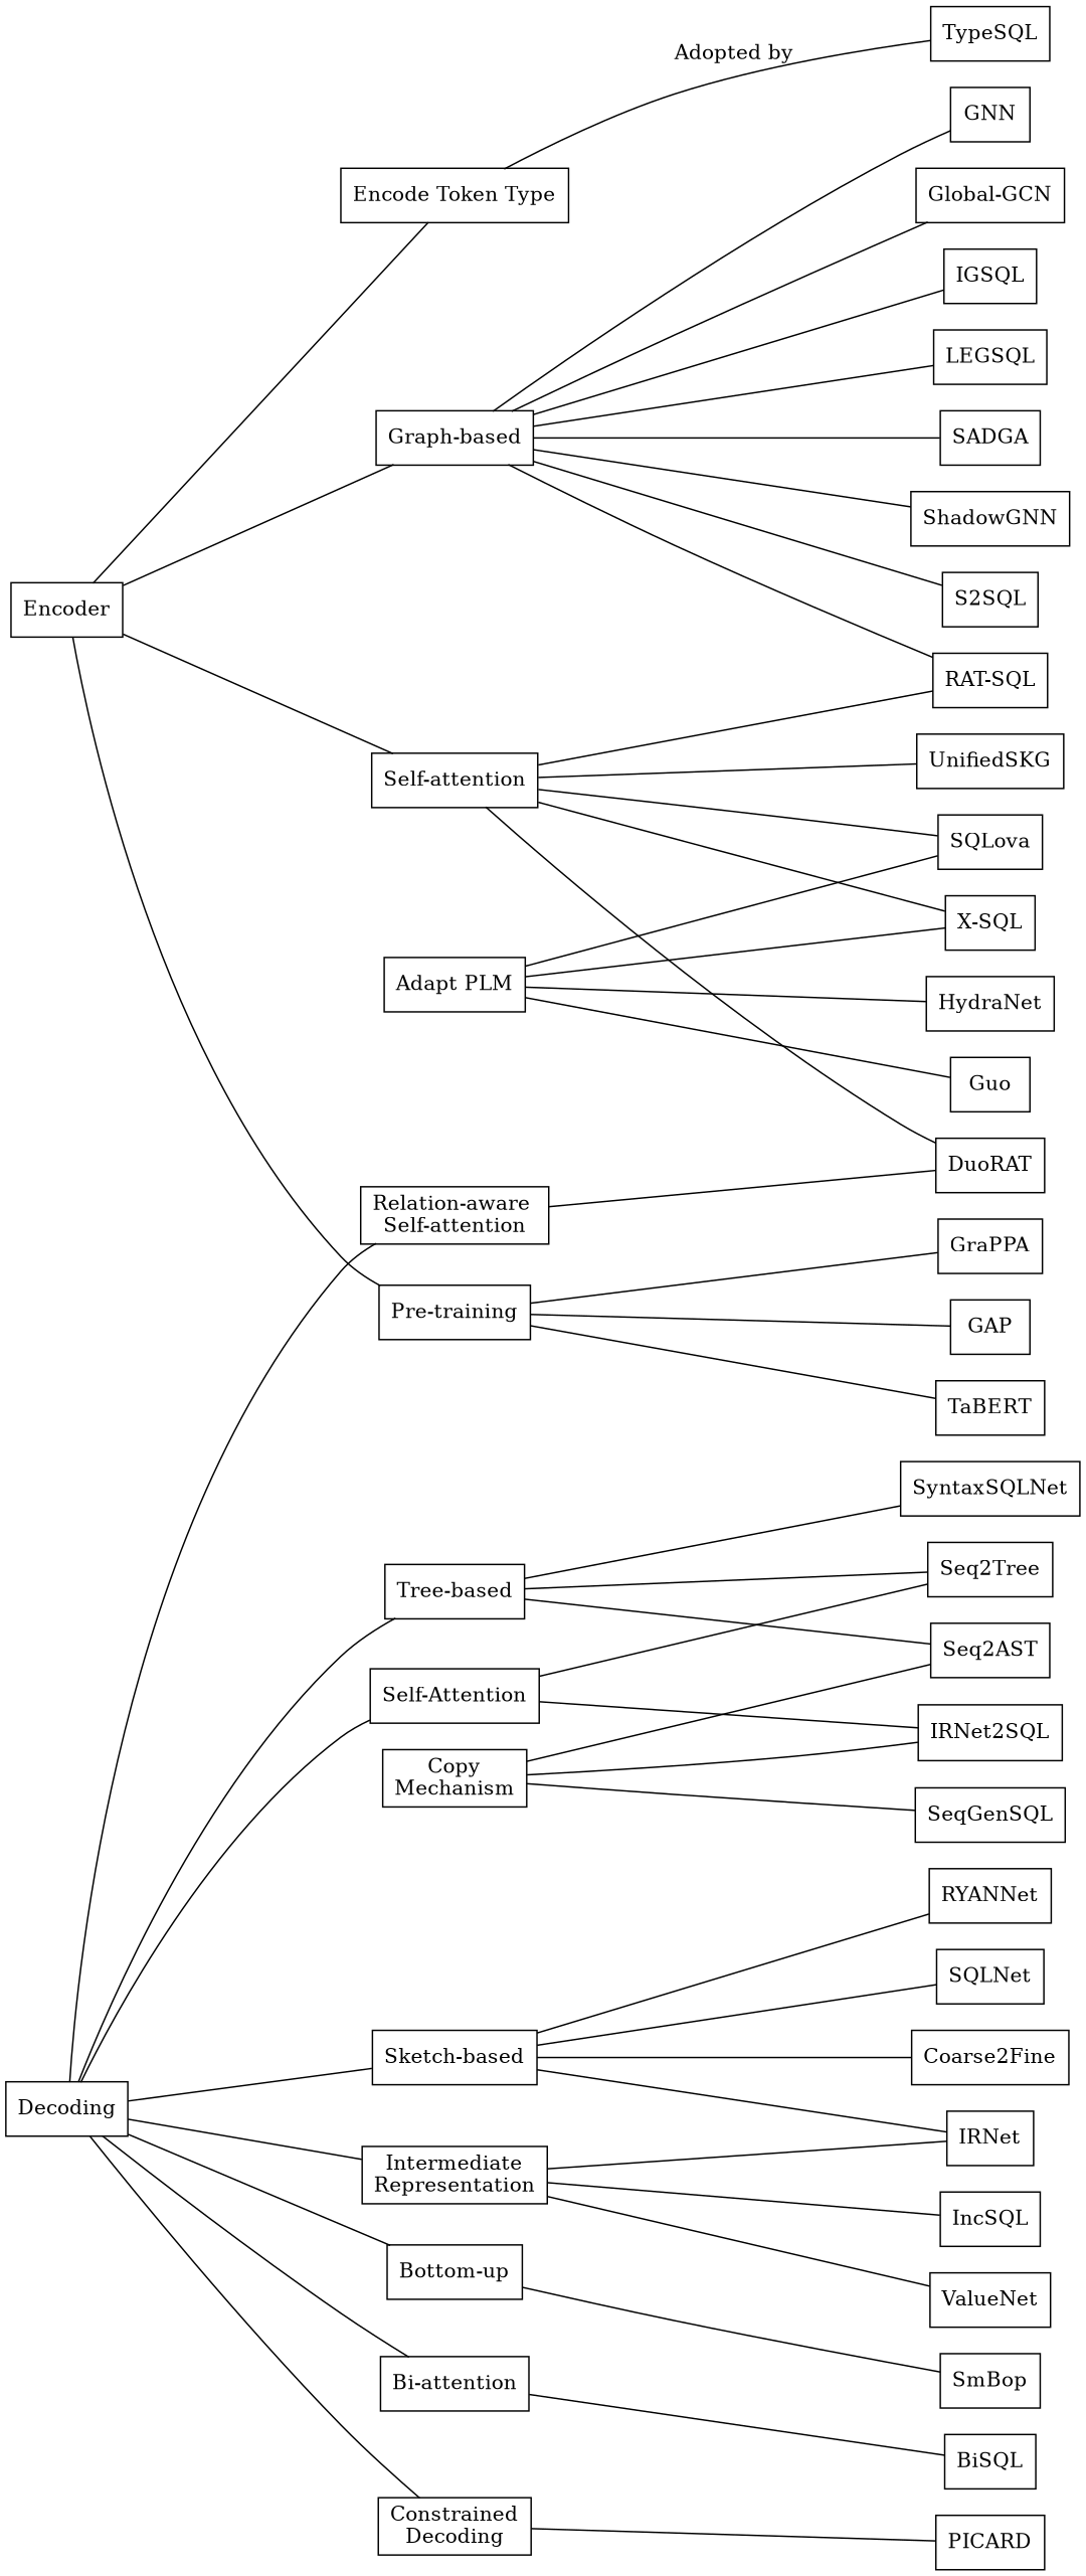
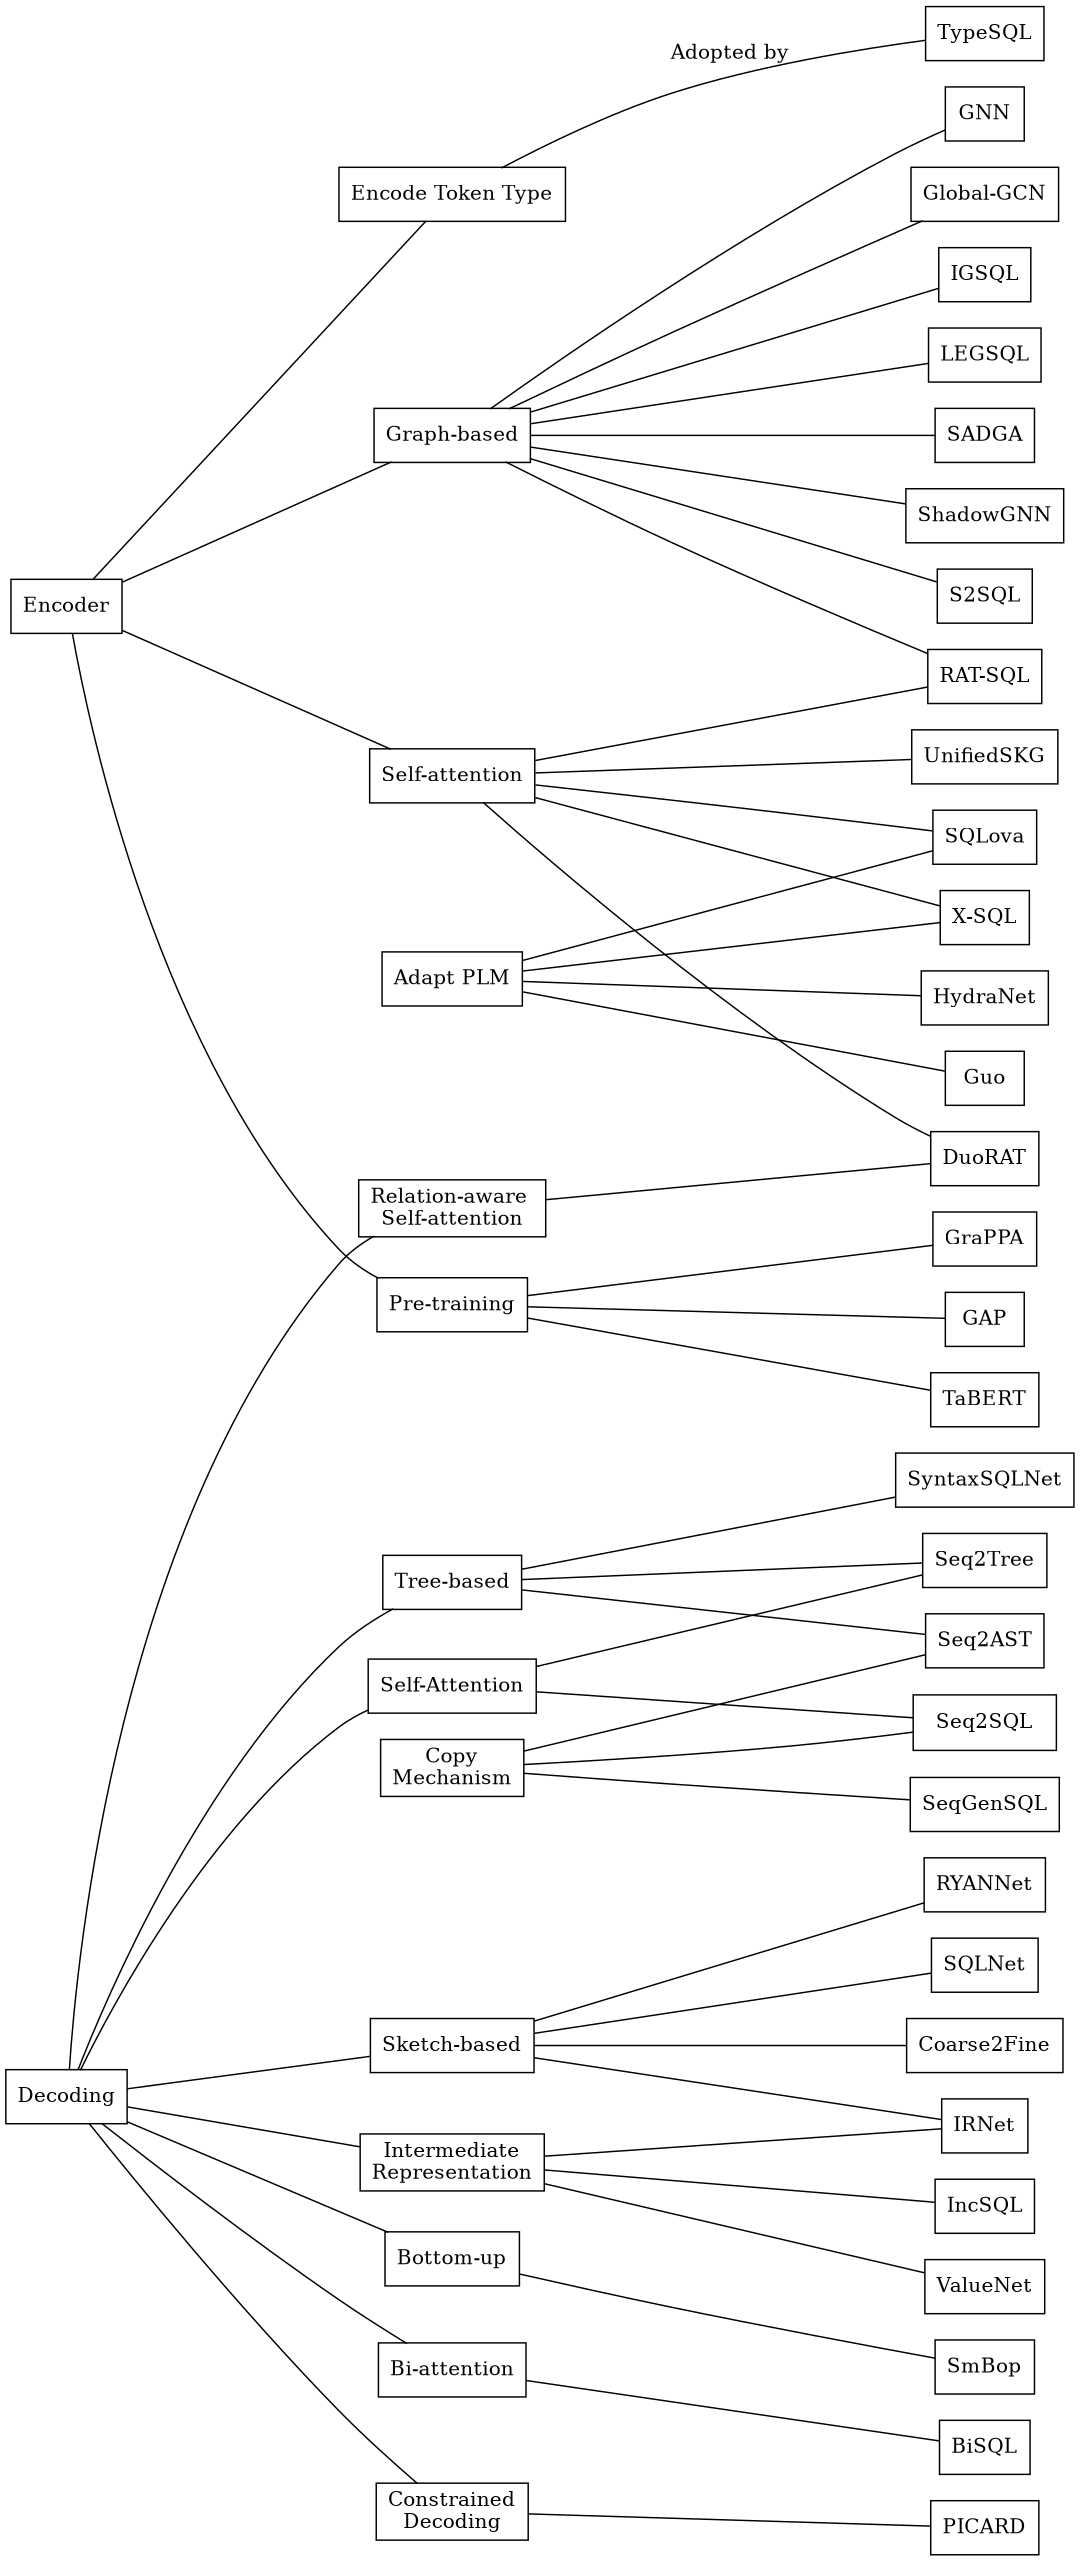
  graph {
    rankdir=LR
    ranksep=2
    node [shape=record]
    Encoder
    "Encode Token Type"
    "Graph-based"
    "Self-attention"
    "Pre-training"
    TypeSQL
    GNN
    "Global-GCN"
    IGSQL
    "RAT-SQL"
    LEGSQL
    SADGA
    ShadowGNN
    S2SQL
    "X-SQL"
    SQLova
    DuoRAT
    UnifiedSKG
    "Adapt PLM"
    Guo
    HydraNet
    TaBERT
    GraPPA
    GAP
    Decoding
    "Tree-based"
    "Sketch-based"
    "Bottom-up"
    "Self-Attention"
    "Bi-attention"
    "Relation-aware \nSelf-attention"
    "Intermediate\nRepresentation"
    "Constrained\nDecoding"
    Seq2Tree
    Seq2AST
    SyntaxSQLNet
    SQLNet
    Coarse2Fine
    IRNet
    RYANNet
    SmBop
-   Seq2SQL [label=IRNet2SQL]
+   Seq2SQL
    BiSQL
    "Copy\nMechanism"
    SeqGenSQL
    IncSQL
    ValueNet
    PICARD
    Encoder -- "Encode Token Type"
    Encoder -- "Graph-based"
    Encoder -- "Self-attention"
    Encoder -- "Pre-training"
    "Encode Token Type" -- TypeSQL [label="Adopted by"]
    "Graph-based" -- GNN
    "Graph-based" -- "Global-GCN"
    "Graph-based" -- IGSQL
    "Graph-based" -- "RAT-SQL"
    "Graph-based" -- LEGSQL
    "Graph-based" -- SADGA
    "Graph-based" -- ShadowGNN
    "Graph-based" -- S2SQL
    "Self-attention" -- "RAT-SQL"
    "Self-attention" -- "X-SQL"
    "Self-attention" -- SQLova
    "Self-attention" -- DuoRAT
    "Self-attention" -- UnifiedSKG
    "Pre-training" -- TaBERT
    "Pre-training" -- GraPPA
    "Pre-training" -- GAP
    "Adapt PLM" -- "X-SQL"
    "Adapt PLM" -- SQLova
    "Adapt PLM" -- Guo
    "Adapt PLM" -- HydraNet
    Decoding -- "Tree-based"
    Decoding -- "Sketch-based"
    Decoding -- "Bottom-up"
    Decoding -- "Self-Attention"
    Decoding -- "Bi-attention"
    Decoding -- "Relation-aware \nSelf-attention"
    Decoding -- "Intermediate\nRepresentation"
    Decoding -- "Constrained\nDecoding"
    "Tree-based" -- Seq2Tree
    "Tree-based" -- Seq2AST
    "Tree-based" -- SyntaxSQLNet
    "Sketch-based" -- SQLNet
    "Sketch-based" -- Coarse2Fine
    "Sketch-based" -- IRNet
    "Sketch-based" -- RYANNet
    "Bottom-up" -- SmBop
    "Self-Attention" -- Seq2Tree
    "Self-Attention" -- Seq2SQL
    "Bi-attention" -- BiSQL
    "Relation-aware \nSelf-attention" -- DuoRAT
    "Intermediate\nRepresentation" -- IRNet
    "Intermediate\nRepresentation" -- IncSQL
    "Intermediate\nRepresentation" -- ValueNet
    "Constrained\nDecoding" -- PICARD
    "Copy\nMechanism" -- Seq2AST
    "Copy\nMechanism" -- Seq2SQL
    "Copy\nMechanism" -- SeqGenSQL
  }
